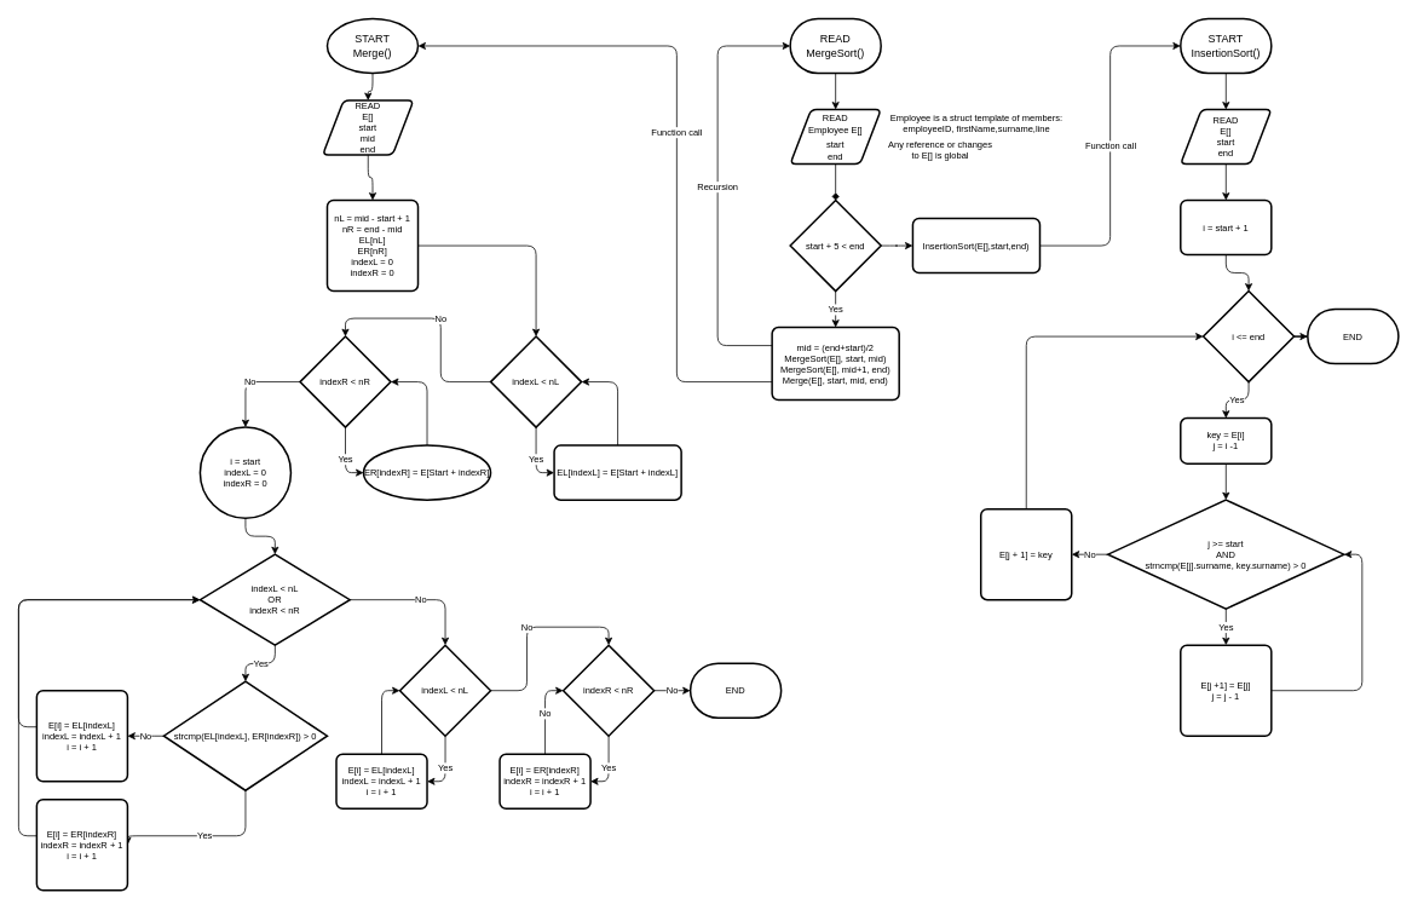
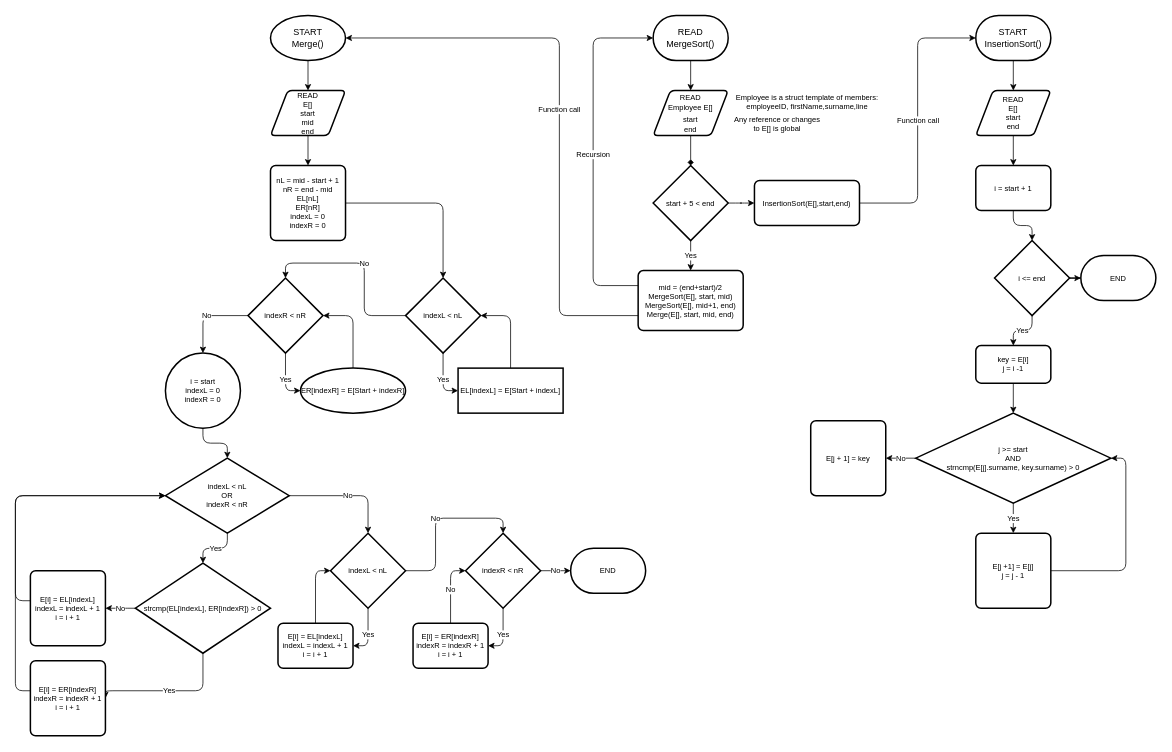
  <mxCell id="0" />
  <mxCell id="1" parent="0" />
  <mxCell id="2" style="edgeStyle=orthogonalEdgeStyle;rounded=1;orthogonalLoop=1;jettySize=auto;html=1;" parent="1" source="3" target="9" edge="1"><mxGeometry relative="1" as="geometry" /></mxCell>
  <mxCell id="3" value="READ&lt;br&gt;MergeSort()" style="strokeWidth=2;html=1;shape=stencil(xVVNb4MwDP01HJmAaIgeJ9Yde9mknV3qlqghQU7Wj3+/0BS1QGE0l0kc8DO85+fYSsByXUKNQRJJqDBg70GSfCFVXIJRZAObKR2cRi48unCRuRB0jYVx2AGIw1qgy2hDao9HvjFXBi5LJG6aLFsG0Zv9pnlYXigpLQlXUncyd3lLBlzaf6OTI4teXp3M+Rq7qLYKFRqkDnozt3JAkHx4K8XzlD49lLqOWt2/lL6fV4r9lJY+3Yv7YvHMDq48jD2QyxYzD8xLrmV/3p1XMwdys92NyLHcImMLyPI1FPsdqR+5eVhkDc1yDxJtulIHvFXPevM95b9lEFzeMaTZ8wxAhX2hXg107sanEE5ch6QMNG3o8AugHYaWJ9wK2HVS+ohY38HXs39cburhuNezeRT/aNnnjAuhNE5sgsUHc3ZBR4aT5VtFODG1Wy6Eu53GFmJAcEHdXXkBfgE=);whiteSpace=wrap;rounded=1;" parent="1" vertex="1"><mxGeometry x="870" y="20" width="100" height="60" as="geometry" /></mxCell>
  <mxCell id="4" style="edgeStyle=orthogonalEdgeStyle;rounded=1;orthogonalLoop=1;jettySize=auto;html=1;fontSize=10;" parent="1" source="5" target="38" edge="1"><mxGeometry relative="1" as="geometry" /></mxCell>
  <mxCell id="5" value="START&lt;br&gt;Merge()" style="strokeWidth=2;html=1;shape=mxgraph.flowchart.start_1;whiteSpace=wrap;rounded=1;" parent="1" vertex="1"><mxGeometry x="360" y="20" width="100" height="60" as="geometry" /></mxCell>
  <mxCell id="6" style="edgeStyle=orthogonalEdgeStyle;rounded=1;orthogonalLoop=1;jettySize=auto;html=1;entryX=0.5;entryY=0;entryDx=0;entryDy=0;fontSize=10;" parent="1" source="7" target="19" edge="1"><mxGeometry relative="1" as="geometry" /></mxCell>
  <mxCell id="7" value="START&lt;br&gt;InsertionSort()" style="strokeWidth=2;html=1;shape=stencil(xVVNb4MwDP01HJmAaIgeJ9Yde9mknV3qlqghQU7Wj3+/0BS1QGE0l0kc8DO85+fYSsByXUKNQRJJqDBg70GSfCFVXIJRZAObKR2cRi48unCRuRB0jYVx2AGIw1qgy2hDao9HvjFXBi5LJG6aLFsG0Zv9pnlYXigpLQlXUncyd3lLBlzaf6OTI4teXp3M+Rq7qLYKFRqkDnozt3JAkHx4K8XzlD49lLqOWt2/lL6fV4r9lJY+3Yv7YvHMDq48jD2QyxYzD8xLrmV/3p1XMwdys92NyLHcImMLyPI1FPsdqR+5eVhkDc1yDxJtulIHvFXPevM95b9lEFzeMaTZ8wxAhX2hXg107sanEE5ch6QMNG3o8AugHYaWJ9wK2HVS+ohY38HXs39cburhuNezeRT/aNnnjAuhNE5sgsUHc3ZBR4aT5VtFODG1Wy6Eu53GFmJAcEHdXXkBfgE=);whiteSpace=wrap;rounded=1;" parent="1" vertex="1"><mxGeometry x="1300" y="20" width="100" height="60" as="geometry" /></mxCell>
  <mxCell id="8" style="edgeStyle=orthogonalEdgeStyle;rounded=1;orthogonalLoop=1;jettySize=auto;html=1;fontSize=10;endArrow=diamond;" parent="1" source="9" target="12" edge="1"><mxGeometry relative="1" as="geometry" /></mxCell>
  <mxCell id="9" value="&lt;font style=&quot;font-size: 10px&quot;&gt;READ&lt;br&gt;Employee E[]&lt;br&gt;start&lt;br&gt;end&lt;br&gt;&lt;/font&gt;" style="shape=parallelogram;html=1;strokeWidth=2;perimeter=parallelogramPerimeter;whiteSpace=wrap;rounded=1;arcSize=12;size=0.23;" parent="1" vertex="1"><mxGeometry x="870" y="120" width="100" height="60" as="geometry" /></mxCell>
  <mxCell id="10" value="Yes" style="edgeStyle=orthogonalEdgeStyle;rounded=1;orthogonalLoop=1;jettySize=auto;html=1;fontSize=10;" parent="1" source="12" target="15" edge="1"><mxGeometry relative="1" as="geometry" /></mxCell>
  <mxCell id="11" style="edgeStyle=orthogonalEdgeStyle;rounded=1;orthogonalLoop=1;jettySize=auto;html=1;fontSize=10;" parent="1" source="12" target="21" edge="1"><mxGeometry relative="1" as="geometry" /></mxCell>
  <mxCell id="12" value="start + 5 &amp;lt; end" style="strokeWidth=2;html=1;shape=mxgraph.flowchart.decision;whiteSpace=wrap;fontSize=10;rounded=1;" parent="1" vertex="1"><mxGeometry x="870" y="220" width="100" height="100" as="geometry" /></mxCell>
  <mxCell id="13" value="Recursion" style="edgeStyle=orthogonalEdgeStyle;rounded=1;orthogonalLoop=1;jettySize=auto;html=1;entryX=0;entryY=0.5;entryDx=0;entryDy=0;entryPerimeter=0;fontSize=10;" parent="1" source="15" target="3" edge="1"><mxGeometry relative="1" as="geometry"><Array as="points"><mxPoint x="790" y="380" /><mxPoint x="790" y="50" /></Array></mxGeometry></mxCell>
  <mxCell id="14" value="Function call" style="edgeStyle=orthogonalEdgeStyle;rounded=1;orthogonalLoop=1;jettySize=auto;html=1;entryX=1;entryY=0.5;entryDx=0;entryDy=0;entryPerimeter=0;fontSize=10;" parent="1" source="15" target="5" edge="1"><mxGeometry relative="1" as="geometry"><Array as="points"><mxPoint x="745" y="420" /><mxPoint x="745" y="50" /></Array></mxGeometry></mxCell>
  <mxCell id="15" value="mid = (end+start)/2&lt;br&gt;MergeSort(E[], start, mid)&lt;br&gt;MergeSort(E[], mid+1, end)&lt;br&gt;Merge(E[], start, mid, end)" style="rounded=1;whiteSpace=wrap;html=1;absoluteArcSize=1;arcSize=14;strokeWidth=2;fontSize=10;" parent="1" vertex="1"><mxGeometry x="850" y="360" width="140" height="80" as="geometry" /></mxCell>
  <mxCell id="16" value="Any reference or changes&lt;br&gt;to E[] is global" style="text;html=1;align=center;verticalAlign=middle;resizable=0;points=[];autosize=1;strokeColor=none;fillColor=none;fontSize=10;rounded=1;" parent="1" vertex="1"><mxGeometry x="970" y="150" width="130" height="30" as="geometry" /></mxCell>
  <mxCell id="17" value="Employee is a struct template of members:&lt;br&gt;employeeID, firstName,surname,line" style="text;html=1;align=center;verticalAlign=middle;resizable=0;points=[];autosize=1;strokeColor=none;fillColor=none;fontSize=10;rounded=1;" parent="1" vertex="1"><mxGeometry x="970" y="120" width="210" height="30" as="geometry" /></mxCell>
  <mxCell id="18" style="edgeStyle=orthogonalEdgeStyle;rounded=1;orthogonalLoop=1;jettySize=auto;html=1;fontSize=10;" parent="1" source="19" target="29" edge="1"><mxGeometry relative="1" as="geometry" /></mxCell>
  <mxCell id="19" value="READ&lt;br&gt;E[]&lt;br&gt;start&lt;br&gt;end" style="shape=parallelogram;html=1;strokeWidth=2;perimeter=parallelogramPerimeter;whiteSpace=wrap;rounded=1;arcSize=12;size=0.23;fontSize=10;" parent="1" vertex="1"><mxGeometry x="1300" y="120" width="100" height="60" as="geometry" /></mxCell>
  <mxCell id="20" value="Function call" style="edgeStyle=orthogonalEdgeStyle;rounded=1;orthogonalLoop=1;jettySize=auto;html=1;entryX=0;entryY=0.5;entryDx=0;entryDy=0;entryPerimeter=0;fontSize=10;" parent="1" source="21" target="7" edge="1"><mxGeometry relative="1" as="geometry" /></mxCell>
  <mxCell id="21" value="InsertionSort(E[],start,end)" style="rounded=1;whiteSpace=wrap;html=1;absoluteArcSize=1;arcSize=14;strokeWidth=2;fontSize=10;" parent="1" vertex="1"><mxGeometry x="1005" y="240" width="140" height="60" as="geometry" /></mxCell>
  <mxCell id="22" value="Yes" style="edgeStyle=orthogonalEdgeStyle;rounded=1;orthogonalLoop=1;jettySize=auto;html=1;fontSize=10;" parent="1" source="24" target="31" edge="1"><mxGeometry relative="1" as="geometry" /></mxCell>
  <mxCell id="23" style="edgeStyle=orthogonalEdgeStyle;rounded=1;orthogonalLoop=1;jettySize=auto;html=1;fontSize=10;" parent="1" source="24" target="36" edge="1"><mxGeometry relative="1" as="geometry" /></mxCell>
  <mxCell id="24" value="i &amp;lt;= end" style="strokeWidth=2;html=1;shape=mxgraph.flowchart.decision;whiteSpace=wrap;fontSize=10;rounded=1;" parent="1" vertex="1"><mxGeometry x="1325" y="320" width="100" height="100" as="geometry" /></mxCell>
  <mxCell id="25" value="No" style="edgeStyle=orthogonalEdgeStyle;rounded=1;orthogonalLoop=1;jettySize=auto;html=1;fontSize=10;" parent="1" source="27" target="35" edge="1"><mxGeometry relative="1" as="geometry" /></mxCell>
  <mxCell id="26" value="Yes" style="edgeStyle=orthogonalEdgeStyle;rounded=1;orthogonalLoop=1;jettySize=auto;html=1;fontSize=10;" parent="1" source="27" target="33" edge="1"><mxGeometry relative="1" as="geometry" /></mxCell>
  <mxCell id="27" value="j &amp;gt;= start&lt;br&gt;AND&lt;br&gt;strncmp(E[j].surname, key.surname) &amp;gt; 0" style="strokeWidth=2;html=1;shape=mxgraph.flowchart.decision;whiteSpace=wrap;fontSize=10;rounded=1;" parent="1" vertex="1"><mxGeometry x="1220" y="550" width="260" height="120" as="geometry" /></mxCell>
  <mxCell id="28" style="edgeStyle=orthogonalEdgeStyle;rounded=1;orthogonalLoop=1;jettySize=auto;html=1;fontSize=10;" parent="1" source="29" target="24" edge="1"><mxGeometry relative="1" as="geometry" /></mxCell>
  <mxCell id="29" value="i = start + 1" style="rounded=1;whiteSpace=wrap;html=1;absoluteArcSize=1;arcSize=14;strokeWidth=2;fontSize=10;" parent="1" vertex="1"><mxGeometry x="1300" y="220" width="100" height="60" as="geometry" /></mxCell>
  <mxCell id="30" style="edgeStyle=orthogonalEdgeStyle;rounded=1;orthogonalLoop=1;jettySize=auto;html=1;fontSize=10;" parent="1" source="31" target="27" edge="1"><mxGeometry relative="1" as="geometry" /></mxCell>
  <mxCell id="31" value="key = E[i]&lt;br&gt;j = i -1" style="rounded=1;whiteSpace=wrap;html=1;absoluteArcSize=1;arcSize=14;strokeWidth=2;fontSize=10;" parent="1" vertex="1"><mxGeometry x="1300" y="460" width="100" height="50" as="geometry" /></mxCell>
  <mxCell id="32" style="edgeStyle=orthogonalEdgeStyle;rounded=1;orthogonalLoop=1;jettySize=auto;html=1;entryX=1;entryY=0.5;entryDx=0;entryDy=0;entryPerimeter=0;fontSize=10;" parent="1" source="33" target="27" edge="1"><mxGeometry relative="1" as="geometry"><Array as="points"><mxPoint x="1500" y="760" /><mxPoint x="1500" y="610" /></Array></mxGeometry></mxCell>
  <mxCell id="33" value="E[j +1] = E[j]&lt;br&gt;j = j - 1" style="rounded=1;whiteSpace=wrap;html=1;absoluteArcSize=1;arcSize=14;strokeWidth=2;fontSize=10;" parent="1" vertex="1"><mxGeometry x="1300" y="710" width="100" height="100" as="geometry" /></mxCell>
- <mxCell id="34" style="edgeStyle=orthogonalEdgeStyle;rounded=1;orthogonalLoop=1;jettySize=auto;html=1;entryX=0;entryY=0.5;entryDx=0;entryDy=0;entryPerimeter=0;fontSize=10;" parent="1" source="35" target="24" edge="1"><mxGeometry relative="1" as="geometry"><Array as="points"><mxPoint x="1130" y="370" /></Array></mxGeometry></mxCell>
  <mxCell id="35" value="E[j + 1] = key" style="rounded=1;whiteSpace=wrap;html=1;absoluteArcSize=1;arcSize=14;strokeWidth=2;fontSize=10;" parent="1" vertex="1"><mxGeometry x="1080" y="560" width="100" height="100" as="geometry" /></mxCell>
  <mxCell id="36" value="END" style="strokeWidth=2;html=1;shape=mxgraph.flowchart.terminator;whiteSpace=wrap;fontSize=10;rounded=1;" parent="1" vertex="1"><mxGeometry x="1440" y="340" width="100" height="60" as="geometry" /></mxCell>
  <mxCell id="37" style="edgeStyle=orthogonalEdgeStyle;rounded=1;orthogonalLoop=1;jettySize=auto;html=1;fontSize=10;" parent="1" source="38" target="40" edge="1"><mxGeometry relative="1" as="geometry" /></mxCell>
- <mxCell id="38" value="READ&lt;br&gt;E[]&lt;br&gt;start&lt;br&gt;mid&lt;br&gt;end" style="shape=parallelogram;html=1;strokeWidth=2;perimeter=parallelogramPerimeter;whiteSpace=wrap;rounded=1;arcSize=12;size=0.23;fontSize=10;" parent="1" vertex="1"><mxGeometry x="355" y="110" width="100" height="60" as="geometry" /></mxCell>
+ <mxCell id="38" value="READ&lt;br&gt;E[]&lt;br&gt;start&lt;br&gt;mid&lt;br&gt;end" style="shape=parallelogram;html=1;strokeWidth=2;perimeter=parallelogramPerimeter;whiteSpace=wrap;rounded=1;arcSize=12;size=0.23;fontSize=10;" parent="1" vertex="1"><mxGeometry x="360" y="120" width="100" height="60" as="geometry" /></mxCell>
  <mxCell id="39" style="edgeStyle=orthogonalEdgeStyle;rounded=1;orthogonalLoop=1;jettySize=auto;html=1;fontSize=10;" parent="1" source="40" target="43" edge="1"><mxGeometry relative="1" as="geometry" /></mxCell>
  <mxCell id="40" value="nL = mid - start + 1&lt;br&gt;nR = end - mid&lt;br&gt;EL[nL]&lt;br&gt;ER[nR]&lt;br&gt;indexL = 0&lt;br&gt;indexR = 0" style="rounded=1;whiteSpace=wrap;html=1;absoluteArcSize=1;arcSize=14;strokeWidth=2;fontSize=10;" parent="1" vertex="1"><mxGeometry x="360" y="220" width="100" height="100" as="geometry" /></mxCell>
  <mxCell id="41" value="Yes" style="edgeStyle=orthogonalEdgeStyle;rounded=1;orthogonalLoop=1;jettySize=auto;html=1;entryX=0;entryY=0.5;entryDx=0;entryDy=0;fontSize=10;exitX=0.5;exitY=1;exitDx=0;exitDy=0;exitPerimeter=0;" parent="1" source="43" target="45" edge="1"><mxGeometry relative="1" as="geometry" /></mxCell>
  <mxCell id="42" value="No" style="edgeStyle=orthogonalEdgeStyle;rounded=1;orthogonalLoop=1;jettySize=auto;html=1;entryX=0.5;entryY=0;entryDx=0;entryDy=0;entryPerimeter=0;fontSize=10;" parent="1" source="43" target="48" edge="1"><mxGeometry relative="1" as="geometry" /></mxCell>
  <mxCell id="43" value="indexL &amp;lt; nL" style="strokeWidth=2;html=1;shape=mxgraph.flowchart.decision;whiteSpace=wrap;fontSize=10;rounded=1;" parent="1" vertex="1"><mxGeometry x="540" y="370" width="100" height="100" as="geometry" /></mxCell>
  <mxCell id="44" style="edgeStyle=orthogonalEdgeStyle;rounded=1;orthogonalLoop=1;jettySize=auto;html=1;entryX=1;entryY=0.5;entryDx=0;entryDy=0;entryPerimeter=0;fontSize=10;" parent="1" source="45" target="43" edge="1"><mxGeometry relative="1" as="geometry" /></mxCell>
- <mxCell id="45" value="EL[indexL] = E[Start + indexL]" style="rounded=1;whiteSpace=wrap;html=1;absoluteArcSize=1;arcSize=14;strokeWidth=2;fontSize=10;" parent="1" vertex="1"><mxGeometry x="610" y="490" width="140" height="60" as="geometry" /></mxCell>
+ <mxCell id="45" value="EL[indexL] = E[Start + indexL]" style="whiteSpace=wrap;html=1;absoluteArcSize=1;arcSize=14;strokeWidth=2;fontSize=10;rounded=0;" parent="1" vertex="1"><mxGeometry x="610" y="490" width="140" height="60" as="geometry" /></mxCell>
  <mxCell id="46" value="Yes" style="edgeStyle=orthogonalEdgeStyle;rounded=1;orthogonalLoop=1;jettySize=auto;html=1;entryX=0;entryY=0.5;entryDx=0;entryDy=0;fontSize=10;exitX=0.5;exitY=1;exitDx=0;exitDy=0;exitPerimeter=0;" parent="1" source="48" target="50" edge="1"><mxGeometry relative="1" as="geometry" /></mxCell>
  <mxCell id="47" value="No" style="edgeStyle=orthogonalEdgeStyle;rounded=1;orthogonalLoop=1;jettySize=auto;html=1;fontSize=10;entryX=0.5;entryY=0;entryDx=0;entryDy=0;" parent="1" source="48" target="65" edge="1"><mxGeometry relative="1" as="geometry"><mxPoint x="130" y="450" as="targetPoint" /></mxGeometry></mxCell>
  <mxCell id="48" value="indexR &amp;lt; nR" style="strokeWidth=2;html=1;shape=mxgraph.flowchart.decision;whiteSpace=wrap;fontSize=10;rounded=1;" parent="1" vertex="1"><mxGeometry x="330" y="370" width="100" height="100" as="geometry" /></mxCell>
  <mxCell id="49" style="edgeStyle=orthogonalEdgeStyle;rounded=1;orthogonalLoop=1;jettySize=auto;html=1;entryX=1;entryY=0.5;entryDx=0;entryDy=0;entryPerimeter=0;fontSize=10;" parent="1" source="50" target="48" edge="1"><mxGeometry relative="1" as="geometry" /></mxCell>
  <mxCell id="50" value="&lt;span&gt;ER[indexR] = E[Start + indexR]&lt;/span&gt;" style="ellipse;whiteSpace=wrap;html=1;absoluteArcSize=1;arcSize=14;strokeWidth=2;fontSize=10;" parent="1" vertex="1"><mxGeometry x="400" y="490" width="140" height="60" as="geometry" /></mxCell>
  <mxCell id="51" value="Yes" style="edgeStyle=orthogonalEdgeStyle;rounded=1;orthogonalLoop=1;jettySize=auto;html=1;fontSize=10;" parent="1" source="53" target="56" edge="1"><mxGeometry relative="1" as="geometry" /></mxCell>
  <mxCell id="52" value="No" style="edgeStyle=orthogonalEdgeStyle;rounded=1;orthogonalLoop=1;jettySize=auto;html=1;entryX=0.5;entryY=0;entryDx=0;entryDy=0;entryPerimeter=0;fontSize=10;" parent="1" source="53" target="63" edge="1"><mxGeometry relative="1" as="geometry" /></mxCell>
  <mxCell id="53" value="indexL &amp;lt; nL&lt;br&gt;OR&lt;br&gt;indexR &amp;lt; nR" style="strokeWidth=2;html=1;shape=mxgraph.flowchart.decision;whiteSpace=wrap;fontSize=10;rounded=1;" parent="1" vertex="1"><mxGeometry x="219.96" y="610" width="165" height="100" as="geometry" /></mxCell>
  <mxCell id="54" value="Yes" style="edgeStyle=orthogonalEdgeStyle;rounded=1;orthogonalLoop=1;jettySize=auto;html=1;entryX=1;entryY=0.5;entryDx=0;entryDy=0;fontSize=10;" parent="1" source="56" target="60" edge="1"><mxGeometry relative="1" as="geometry"><Array as="points"><mxPoint x="269.96" y="920" /></Array></mxGeometry></mxCell>
  <mxCell id="55" value="No" style="edgeStyle=orthogonalEdgeStyle;rounded=1;orthogonalLoop=1;jettySize=auto;html=1;entryX=1;entryY=0.5;entryDx=0;entryDy=0;fontSize=10;" parent="1" source="56" target="58" edge="1"><mxGeometry relative="1" as="geometry" /></mxCell>
  <mxCell id="56" value="strcmp(EL[indexL], ER[indexR]) &amp;gt; 0" style="strokeWidth=2;html=1;shape=mxgraph.flowchart.decision;whiteSpace=wrap;fontSize=10;rounded=1;" parent="1" vertex="1"><mxGeometry x="179.92" y="750" width="180.08" height="120" as="geometry" /></mxCell>
  <mxCell id="57" style="edgeStyle=orthogonalEdgeStyle;rounded=1;orthogonalLoop=1;jettySize=auto;html=1;entryX=0;entryY=0.5;entryDx=0;entryDy=0;fontSize=10;entryPerimeter=0;" parent="1" source="58" target="53" edge="1"><mxGeometry relative="1" as="geometry"><mxPoint x="-20" y="660" as="targetPoint" /><Array as="points"><mxPoint x="20" y="800" /><mxPoint x="20" y="660" /></Array></mxGeometry></mxCell>
  <mxCell id="58" value="&lt;span&gt;E[i] = EL[indexL]&lt;/span&gt;&lt;br&gt;&lt;span&gt;indexL = indexL + 1&lt;br&gt;i = i + 1&lt;br&gt;&lt;/span&gt;" style="rounded=1;whiteSpace=wrap;html=1;absoluteArcSize=1;arcSize=14;strokeWidth=2;fontSize=10;" parent="1" vertex="1"><mxGeometry x="40" y="760" width="100" height="100" as="geometry" /></mxCell>
  <mxCell id="59" style="edgeStyle=orthogonalEdgeStyle;rounded=1;orthogonalLoop=1;jettySize=auto;html=1;entryX=0;entryY=0.5;entryDx=0;entryDy=0;fontSize=10;entryPerimeter=0;" parent="1" source="60" target="53" edge="1"><mxGeometry relative="1" as="geometry"><mxPoint x="-20" y="660" as="targetPoint" /><Array as="points"><mxPoint x="20" y="920" /><mxPoint x="20" y="660" /></Array></mxGeometry></mxCell>
  <mxCell id="60" value="E[i] = ER[indexR]&lt;br&gt;indexR = indexR + 1&lt;br&gt;i = i + 1" style="rounded=1;whiteSpace=wrap;html=1;absoluteArcSize=1;arcSize=14;strokeWidth=2;fontSize=10;" parent="1" vertex="1"><mxGeometry x="40" y="880" width="100" height="100" as="geometry" /></mxCell>
  <mxCell id="61" value="Yes" style="edgeStyle=orthogonalEdgeStyle;rounded=1;orthogonalLoop=1;jettySize=auto;html=1;entryX=1;entryY=0.5;entryDx=0;entryDy=0;fontSize=10;" parent="1" source="63" target="70" edge="1"><mxGeometry relative="1" as="geometry" /></mxCell>
  <mxCell id="62" value="No" style="edgeStyle=orthogonalEdgeStyle;rounded=1;orthogonalLoop=1;jettySize=auto;html=1;entryX=0.5;entryY=0;entryDx=0;entryDy=0;entryPerimeter=0;fontSize=10;" parent="1" source="63" target="68" edge="1"><mxGeometry relative="1" as="geometry" /></mxCell>
  <mxCell id="63" value="indexL &amp;lt; nL" style="strokeWidth=2;html=1;shape=mxgraph.flowchart.decision;whiteSpace=wrap;fontSize=10;rounded=1;" parent="1" vertex="1"><mxGeometry x="440" y="710" width="100" height="100" as="geometry" /></mxCell>
  <mxCell id="64" style="edgeStyle=orthogonalEdgeStyle;rounded=1;orthogonalLoop=1;jettySize=auto;html=1;entryX=0.5;entryY=0;entryDx=0;entryDy=0;entryPerimeter=0;fontSize=10;" parent="1" source="65" target="53" edge="1"><mxGeometry relative="1" as="geometry" /></mxCell>
  <mxCell id="65" value="i = start&lt;br&gt;indexL = 0&lt;br&gt;indexR = 0" style="ellipse;whiteSpace=wrap;html=1;absoluteArcSize=1;arcSize=14;strokeWidth=2;fontSize=10;" parent="1" vertex="1"><mxGeometry x="219.96" y="470" width="100" height="100" as="geometry" /></mxCell>
  <mxCell id="66" value="Yes" style="edgeStyle=orthogonalEdgeStyle;rounded=1;orthogonalLoop=1;jettySize=auto;html=1;entryX=1;entryY=0.5;entryDx=0;entryDy=0;fontSize=10;" parent="1" source="68" target="72" edge="1"><mxGeometry relative="1" as="geometry" /></mxCell>
  <mxCell id="67" value="No" style="edgeStyle=orthogonalEdgeStyle;rounded=1;orthogonalLoop=1;jettySize=auto;html=1;entryX=0;entryY=0.5;entryDx=0;entryDy=0;entryPerimeter=0;fontSize=10;" parent="1" source="68" target="73" edge="1"><mxGeometry relative="1" as="geometry" /></mxCell>
  <mxCell id="68" value="indexR &amp;lt; nR" style="strokeWidth=2;html=1;shape=mxgraph.flowchart.decision;whiteSpace=wrap;fontSize=10;rounded=1;" parent="1" vertex="1"><mxGeometry x="620" y="710" width="100" height="100" as="geometry" /></mxCell>
  <mxCell id="69" style="edgeStyle=orthogonalEdgeStyle;rounded=1;orthogonalLoop=1;jettySize=auto;html=1;entryX=0;entryY=0.5;entryDx=0;entryDy=0;entryPerimeter=0;fontSize=10;" parent="1" source="70" target="63" edge="1"><mxGeometry relative="1" as="geometry" /></mxCell>
  <mxCell id="70" value="&lt;span&gt;E[i] = EL[indexL]&lt;/span&gt;&lt;br&gt;&lt;span&gt;indexL = indexL + 1&lt;br&gt;i = i + 1&lt;br&gt;&lt;/span&gt;" style="rounded=1;whiteSpace=wrap;html=1;absoluteArcSize=1;arcSize=14;strokeWidth=2;fontSize=10;" parent="1" vertex="1"><mxGeometry x="370" y="830" width="100" height="60" as="geometry" /></mxCell>
  <mxCell id="71" value="No" style="edgeStyle=orthogonalEdgeStyle;rounded=1;orthogonalLoop=1;jettySize=auto;html=1;entryX=0;entryY=0.5;entryDx=0;entryDy=0;entryPerimeter=0;fontSize=10;" parent="1" source="72" target="68" edge="1"><mxGeometry relative="1" as="geometry" /></mxCell>
  <mxCell id="72" value="E[i] = ER[indexR]&lt;br&gt;indexR = indexR + 1&lt;br&gt;i = i + 1" style="rounded=1;whiteSpace=wrap;html=1;absoluteArcSize=1;arcSize=14;strokeWidth=2;fontSize=10;" parent="1" vertex="1"><mxGeometry x="550" y="830" width="100" height="60" as="geometry" /></mxCell>
  <mxCell id="73" value="END" style="strokeWidth=2;html=1;shape=mxgraph.flowchart.terminator;whiteSpace=wrap;fontSize=10;rounded=1;" parent="1" vertex="1"><mxGeometry x="760" y="730" width="100" height="60" as="geometry" /></mxCell>
